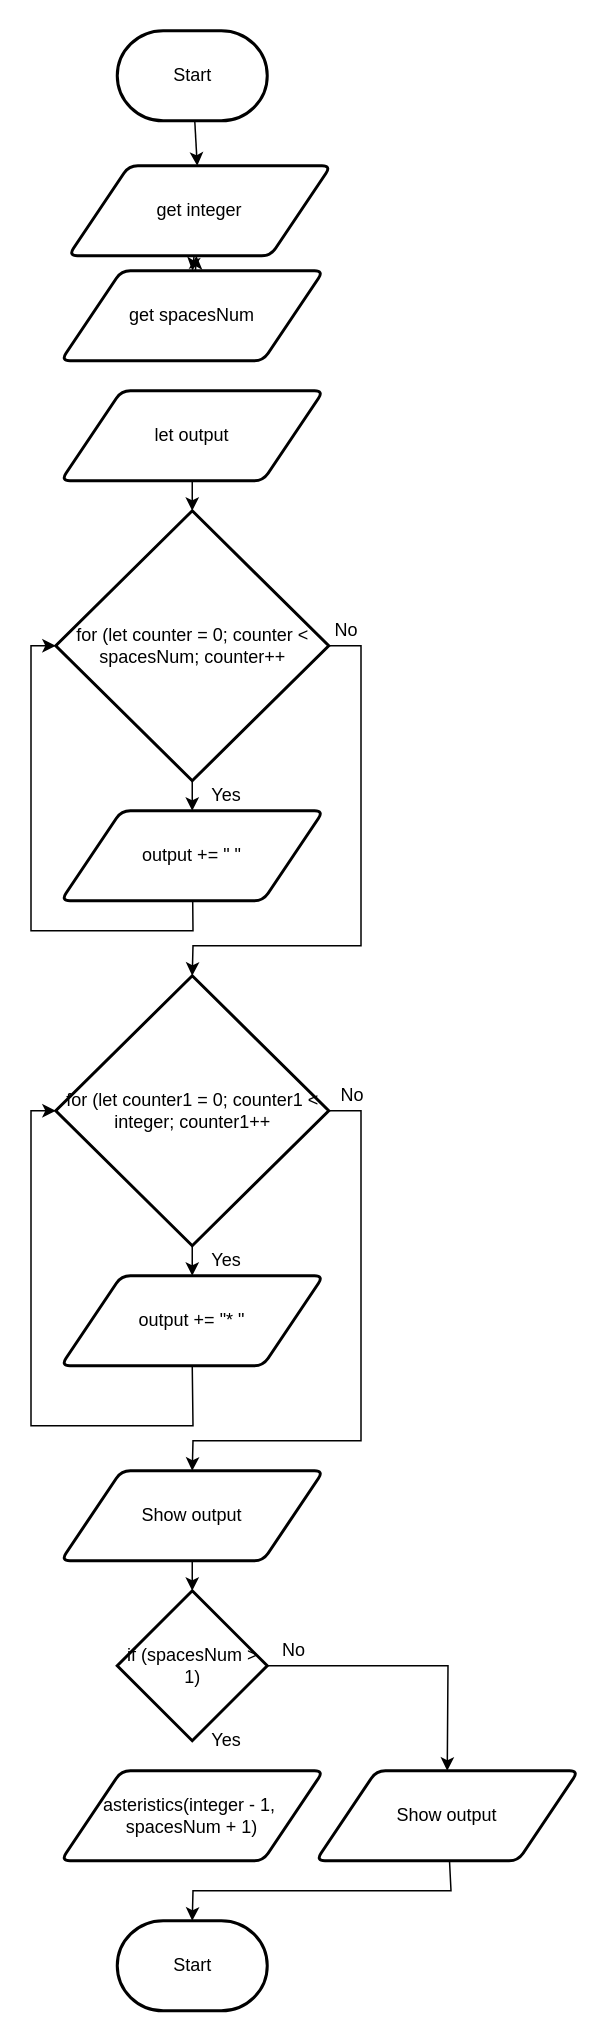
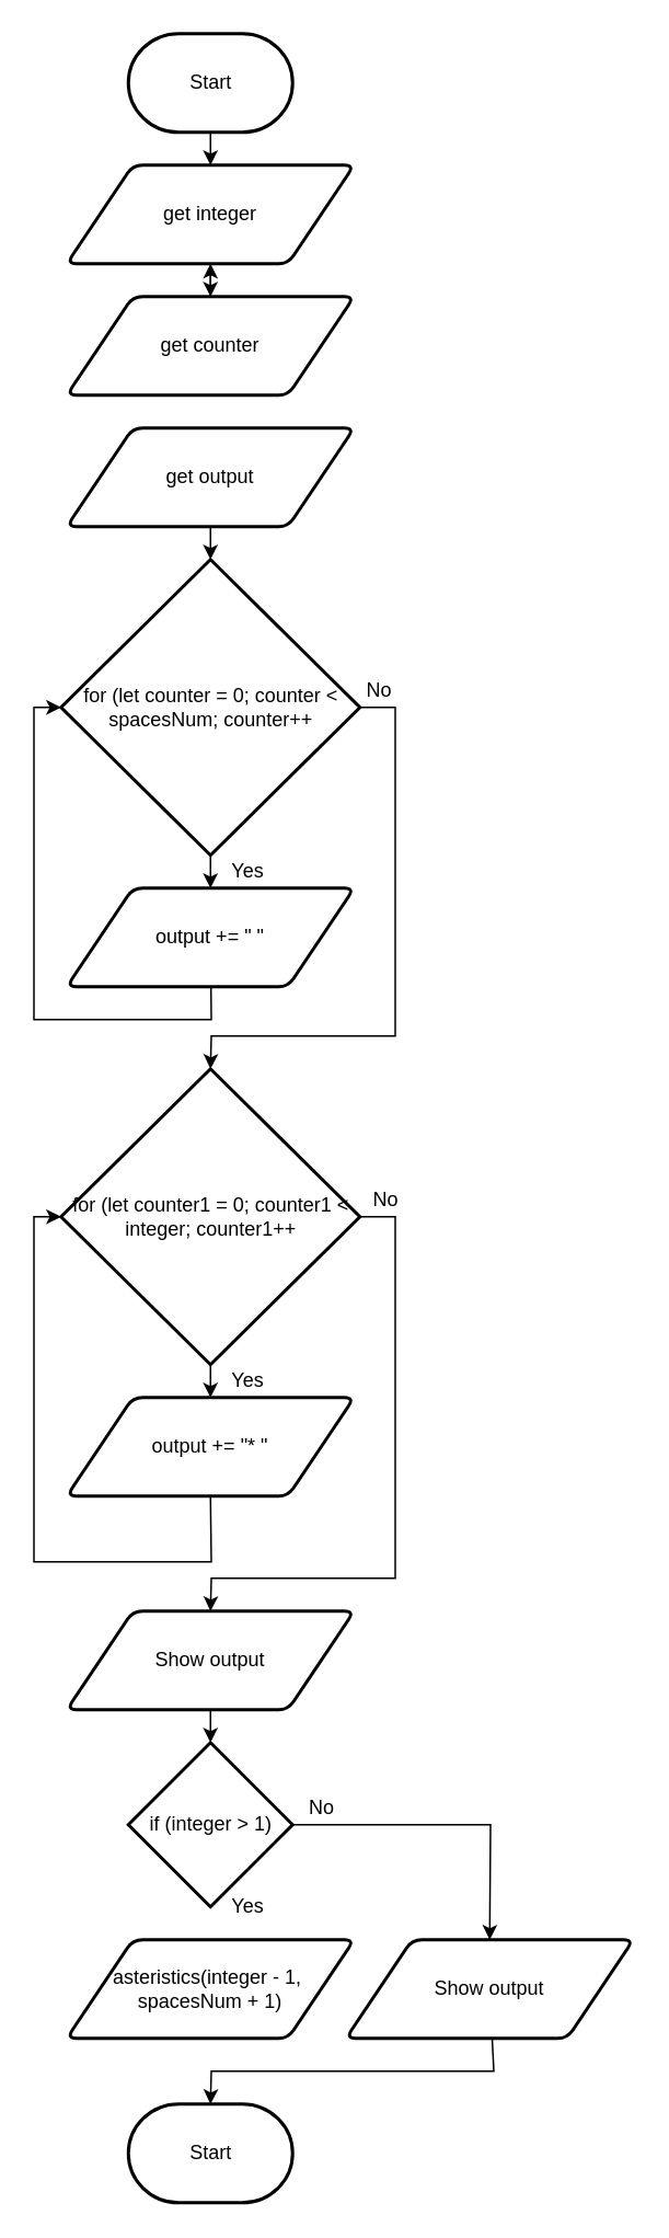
  <mxCell id="0" />
  <mxCell id="1" parent="0" />
  <mxCell id="2" value="" style="edgeStyle=none;html=1;" edge="1" parent="1" source="3" target="5"><mxGeometry relative="1" as="geometry" /></mxCell>
  <mxCell id="3" value="Start" style="strokeWidth=2;html=1;shape=mxgraph.flowchart.terminator;whiteSpace=wrap;" vertex="1" parent="1"><mxGeometry x="77.5" y="20" width="100" height="60" as="geometry" /></mxCell>
  <mxCell id="4" value="" style="edgeStyle=none;html=1;" edge="1" parent="1" source="5"><mxGeometry relative="1" as="geometry"><mxPoint x="127.5" y="180" as="targetPoint" /></mxGeometry></mxCell>
- <mxCell id="5" value="get integer" style="shape=parallelogram;html=1;strokeWidth=2;perimeter=parallelogramPerimeter;whiteSpace=wrap;rounded=1;arcSize=12;size=0.23;" vertex="1" parent="1"><mxGeometry x="45" y="110" width="175" height="60" as="geometry" /></mxCell>
+ <mxCell id="5" value="get integer" style="shape=parallelogram;html=1;strokeWidth=2;perimeter=parallelogramPerimeter;whiteSpace=wrap;rounded=1;arcSize=12;size=0.23;" vertex="1" parent="1"><mxGeometry x="40" y="100" width="175" height="60" as="geometry" /></mxCell>
  <mxCell id="6" value="" style="edgeStyle=none;html=1;" edge="1" parent="1" source="7" target="5"><mxGeometry relative="1" as="geometry" /></mxCell>
- <mxCell id="7" value="get spacesNum" style="shape=parallelogram;html=1;strokeWidth=2;perimeter=parallelogramPerimeter;whiteSpace=wrap;rounded=1;arcSize=12;size=0.23;" vertex="1" parent="1"><mxGeometry x="40" y="180" width="175" height="60" as="geometry" /></mxCell>
+ <mxCell id="7" value="get counter" style="shape=parallelogram;html=1;strokeWidth=2;perimeter=parallelogramPerimeter;whiteSpace=wrap;rounded=1;arcSize=12;size=0.23;" vertex="1" parent="1"><mxGeometry x="40" y="180" width="175" height="60" as="geometry" /></mxCell>
  <mxCell id="8" value="" style="edgeStyle=none;html=1;" edge="1" parent="1" source="9" target="12"><mxGeometry relative="1" as="geometry" /></mxCell>
- <mxCell id="9" value="let output" style="shape=parallelogram;html=1;strokeWidth=2;perimeter=parallelogramPerimeter;whiteSpace=wrap;rounded=1;arcSize=12;size=0.23;" vertex="1" parent="1"><mxGeometry x="40" y="260" width="175" height="60" as="geometry" /></mxCell>
+ <mxCell id="9" value="get output" style="shape=parallelogram;html=1;strokeWidth=2;perimeter=parallelogramPerimeter;whiteSpace=wrap;rounded=1;arcSize=12;size=0.23;" vertex="1" parent="1"><mxGeometry x="40" y="260" width="175" height="60" as="geometry" /></mxCell>
  <mxCell id="10" value="" style="edgeStyle=none;html=1;" edge="1" parent="1" source="12" target="14"><mxGeometry relative="1" as="geometry" /></mxCell>
  <mxCell id="11" style="edgeStyle=none;rounded=0;html=1;entryX=0.5;entryY=0;entryDx=0;entryDy=0;entryPerimeter=0;" edge="1" parent="1" source="12" target="17"><mxGeometry relative="1" as="geometry"><Array as="points"><mxPoint x="240" y="430" /><mxPoint x="240" y="630" /><mxPoint x="128" y="630" /></Array></mxGeometry></mxCell>
  <mxCell id="12" value="for (let counter = 0; counter &amp;lt; spacesNum; counter++" style="strokeWidth=2;html=1;shape=mxgraph.flowchart.decision;whiteSpace=wrap;" vertex="1" parent="1"><mxGeometry x="36.5" y="340" width="182" height="180" as="geometry" /></mxCell>
  <mxCell id="13" style="edgeStyle=none;html=1;entryX=0;entryY=0.5;entryDx=0;entryDy=0;entryPerimeter=0;rounded=0;" edge="1" parent="1" source="14" target="12"><mxGeometry relative="1" as="geometry"><Array as="points"><mxPoint x="128" y="620" /><mxPoint x="20" y="620" /><mxPoint x="20" y="430" /></Array></mxGeometry></mxCell>
  <mxCell id="14" value="output += &quot; &quot;" style="shape=parallelogram;html=1;strokeWidth=2;perimeter=parallelogramPerimeter;whiteSpace=wrap;rounded=1;arcSize=12;size=0.23;" vertex="1" parent="1"><mxGeometry x="40" y="540" width="175" height="60" as="geometry" /></mxCell>
  <mxCell id="15" value="" style="edgeStyle=none;rounded=0;html=1;" edge="1" parent="1" source="17" target="19"><mxGeometry relative="1" as="geometry" /></mxCell>
  <mxCell id="16" style="edgeStyle=none;rounded=0;html=1;entryX=0.5;entryY=0;entryDx=0;entryDy=0;" edge="1" parent="1" source="17" target="21"><mxGeometry relative="1" as="geometry"><Array as="points"><mxPoint x="240" y="740" /><mxPoint x="240" y="960" /><mxPoint x="128" y="960" /></Array></mxGeometry></mxCell>
  <mxCell id="17" value="for (let counter1 = 0; counter1 &amp;lt; integer; counter1++" style="strokeWidth=2;html=1;shape=mxgraph.flowchart.decision;whiteSpace=wrap;" vertex="1" parent="1"><mxGeometry x="36.5" y="650" width="182" height="180" as="geometry" /></mxCell>
  <mxCell id="18" style="edgeStyle=none;rounded=0;html=1;entryX=0;entryY=0.5;entryDx=0;entryDy=0;entryPerimeter=0;exitX=0.5;exitY=1;exitDx=0;exitDy=0;" edge="1" parent="1" source="19" target="17"><mxGeometry relative="1" as="geometry"><Array as="points"><mxPoint x="128" y="950" /><mxPoint x="20" y="950" /><mxPoint x="20" y="740" /></Array></mxGeometry></mxCell>
  <mxCell id="19" value="output += &quot;* &quot;" style="shape=parallelogram;html=1;strokeWidth=2;perimeter=parallelogramPerimeter;whiteSpace=wrap;rounded=1;arcSize=12;size=0.23;" vertex="1" parent="1"><mxGeometry x="40" y="850" width="175" height="60" as="geometry" /></mxCell>
  <mxCell id="20" value="" style="edgeStyle=none;rounded=0;html=1;" edge="1" parent="1" source="21"><mxGeometry relative="1" as="geometry"><mxPoint x="127.5" y="1060" as="targetPoint" /></mxGeometry></mxCell>
  <mxCell id="21" value="Show output" style="shape=parallelogram;html=1;strokeWidth=2;perimeter=parallelogramPerimeter;whiteSpace=wrap;rounded=1;arcSize=12;size=0.23;" vertex="1" parent="1"><mxGeometry x="40" y="980" width="175" height="60" as="geometry" /></mxCell>
  <mxCell id="22" style="edgeStyle=none;rounded=0;html=1;entryX=0.5;entryY=0;entryDx=0;entryDy=0;exitX=1;exitY=0.5;exitDx=0;exitDy=0;exitPerimeter=0;" edge="1" parent="1" source="23" target="26"><mxGeometry relative="1" as="geometry"><Array as="points"><mxPoint x="298" y="1110" /></Array></mxGeometry></mxCell>
- <mxCell id="23" value="if (spacesNum &amp;gt; 1)" style="strokeWidth=2;html=1;shape=mxgraph.flowchart.decision;whiteSpace=wrap;" vertex="1" parent="1"><mxGeometry x="77.5" y="1060" width="100" height="100" as="geometry" /></mxCell>
+ <mxCell id="23" value="if (integer &amp;gt; 1)" style="strokeWidth=2;html=1;shape=mxgraph.flowchart.decision;whiteSpace=wrap;" vertex="1" parent="1"><mxGeometry x="77.5" y="1060" width="100" height="100" as="geometry" /></mxCell>
  <mxCell id="24" value="asteristics(integer - 1,&amp;nbsp; spacesNum + 1)" style="shape=parallelogram;html=1;strokeWidth=2;perimeter=parallelogramPerimeter;whiteSpace=wrap;rounded=1;arcSize=12;size=0.23;" vertex="1" parent="1"><mxGeometry x="40" y="1180" width="175" height="60" as="geometry" /></mxCell>
  <mxCell id="25" style="edgeStyle=none;rounded=0;html=1;entryX=0.5;entryY=0;entryDx=0;entryDy=0;entryPerimeter=0;" edge="1" parent="1" source="26" target="27"><mxGeometry relative="1" as="geometry"><Array as="points"><mxPoint x="300" y="1260" /><mxPoint x="128" y="1260" /></Array></mxGeometry></mxCell>
  <mxCell id="26" value="Show output" style="shape=parallelogram;html=1;strokeWidth=2;perimeter=parallelogramPerimeter;whiteSpace=wrap;rounded=1;arcSize=12;size=0.23;" vertex="1" parent="1"><mxGeometry x="210" y="1180" width="175" height="60" as="geometry" /></mxCell>
  <mxCell id="27" value="Start" style="strokeWidth=2;html=1;shape=mxgraph.flowchart.terminator;whiteSpace=wrap;" vertex="1" parent="1"><mxGeometry x="77.5" y="1280" width="100" height="60" as="geometry" /></mxCell>
  <mxCell id="28" value="Yes" style="text;html=1;resizable=0;autosize=1;align=center;verticalAlign=middle;points=[];fillColor=none;strokeColor=none;rounded=0;" vertex="1" parent="1"><mxGeometry x="130" y="520" width="40" height="20" as="geometry" /></mxCell>
  <mxCell id="29" value="No" style="text;html=1;resizable=0;autosize=1;align=center;verticalAlign=middle;points=[];fillColor=none;strokeColor=none;rounded=0;" vertex="1" parent="1"><mxGeometry x="215" y="410" width="30" height="20" as="geometry" /></mxCell>
  <mxCell id="30" value="No" style="text;html=1;resizable=0;autosize=1;align=center;verticalAlign=middle;points=[];fillColor=none;strokeColor=none;rounded=0;" vertex="1" parent="1"><mxGeometry x="218.5" y="720" width="30" height="20" as="geometry" /></mxCell>
  <mxCell id="31" value="Yes" style="text;html=1;resizable=0;autosize=1;align=center;verticalAlign=middle;points=[];fillColor=none;strokeColor=none;rounded=0;" vertex="1" parent="1"><mxGeometry x="130" y="830" width="40" height="20" as="geometry" /></mxCell>
  <mxCell id="32" value="Yes" style="text;html=1;resizable=0;autosize=1;align=center;verticalAlign=middle;points=[];fillColor=none;strokeColor=none;rounded=0;" vertex="1" parent="1"><mxGeometry x="130" y="1150" width="40" height="20" as="geometry" /></mxCell>
  <mxCell id="33" value="No" style="text;html=1;resizable=0;autosize=1;align=center;verticalAlign=middle;points=[];fillColor=none;strokeColor=none;rounded=0;" vertex="1" parent="1"><mxGeometry x="180" y="1090" width="30" height="20" as="geometry" /></mxCell>
